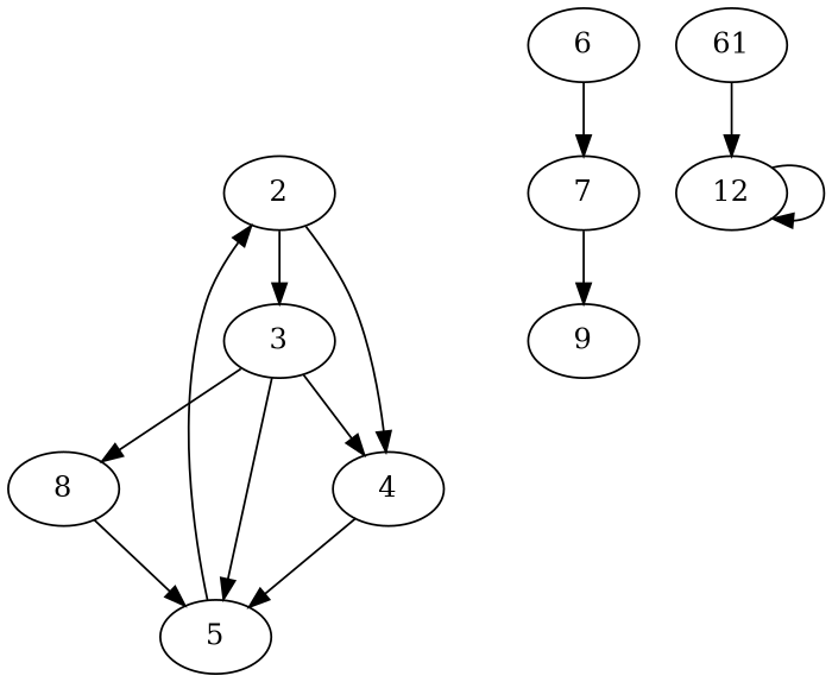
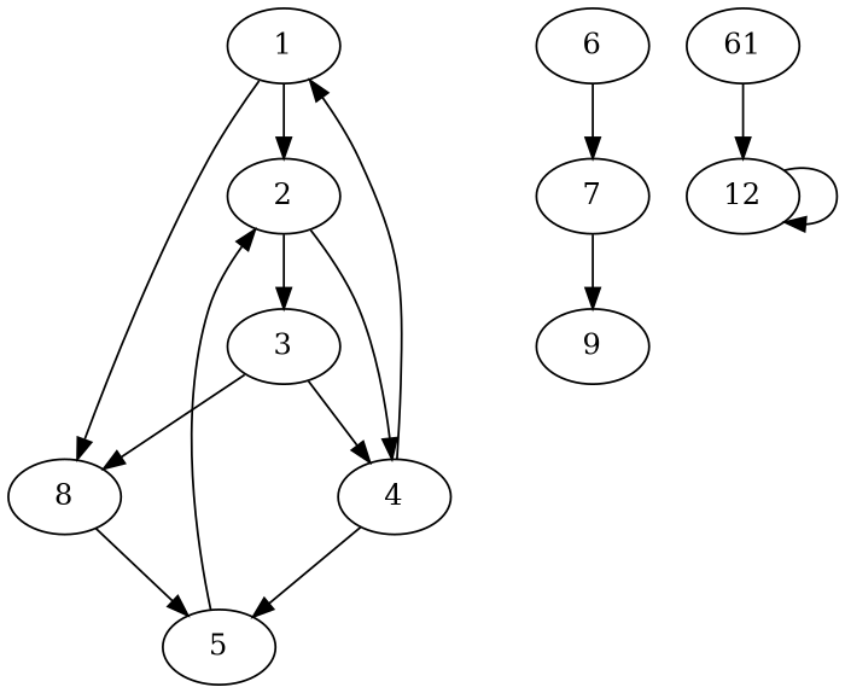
  digraph {
+   n1 [label=1]
    n2 [label=2]
    n3 [label=8]
    n4 [label=3]
    n5 [label=4]
    n6 [label=5]
    n7 [label=6]
    n8 [label=7]
    n9 [label=9]
    n10 [label=12]
    n11 [label=61]
+   n1 -> n2
+   n1 -> n3
    n2 -> n4
    n2 -> n5
    n3 -> n6
    n4 -> n3
    n4 -> n5
-   n4 -> n6
+   n5 -> n1
    n5 -> n6
    n6 -> n2
    n7 -> n8
    n8 -> n9
    n10 -> n10
    n11 -> n10
  }
